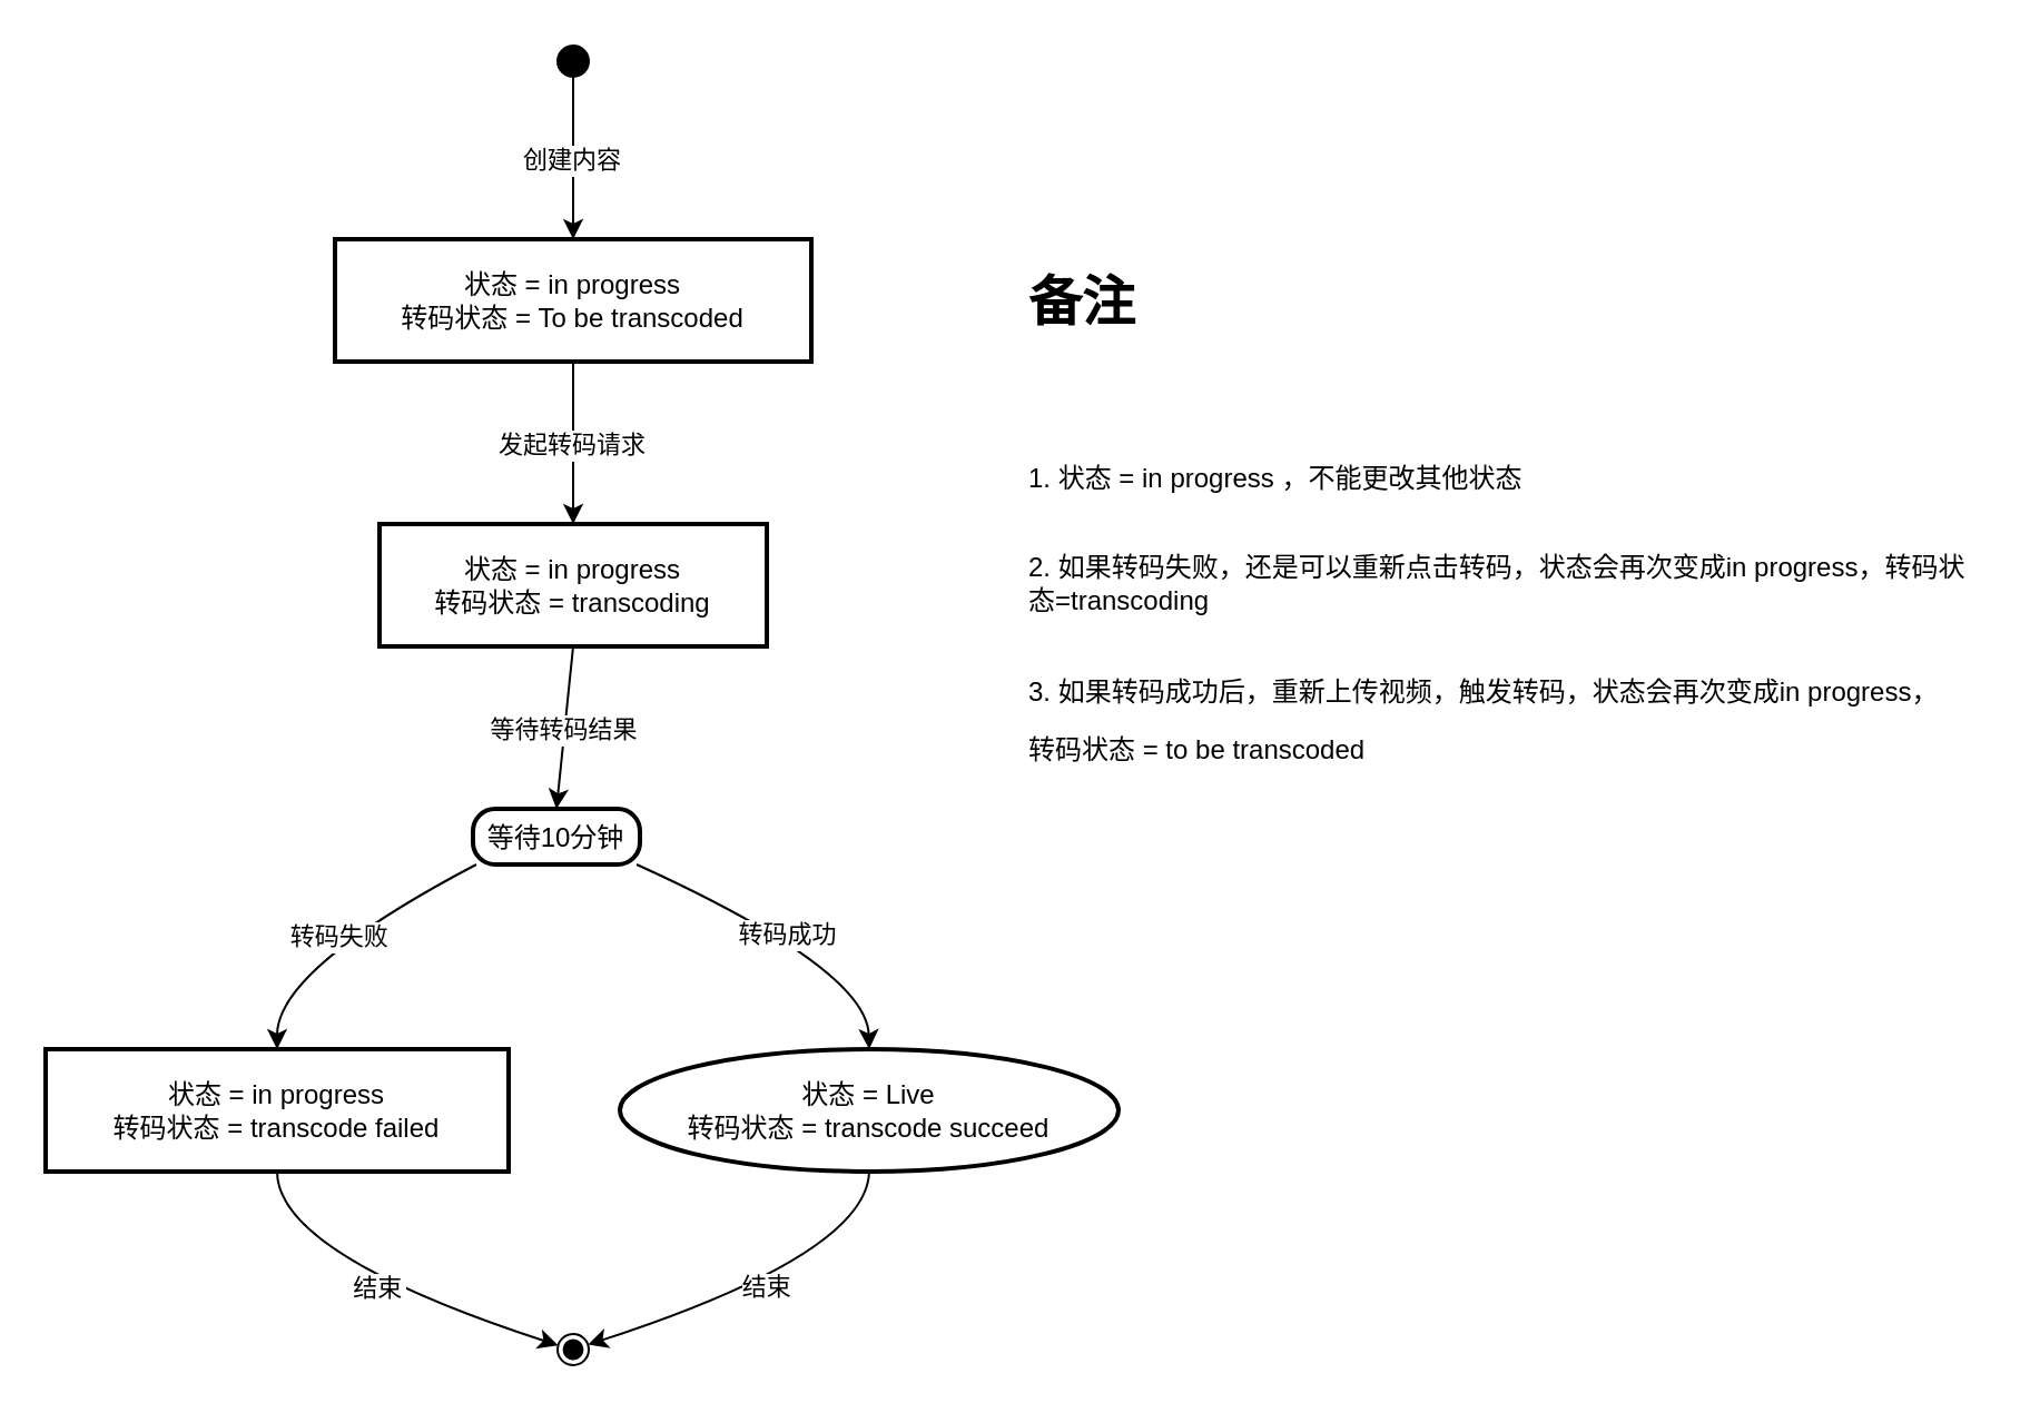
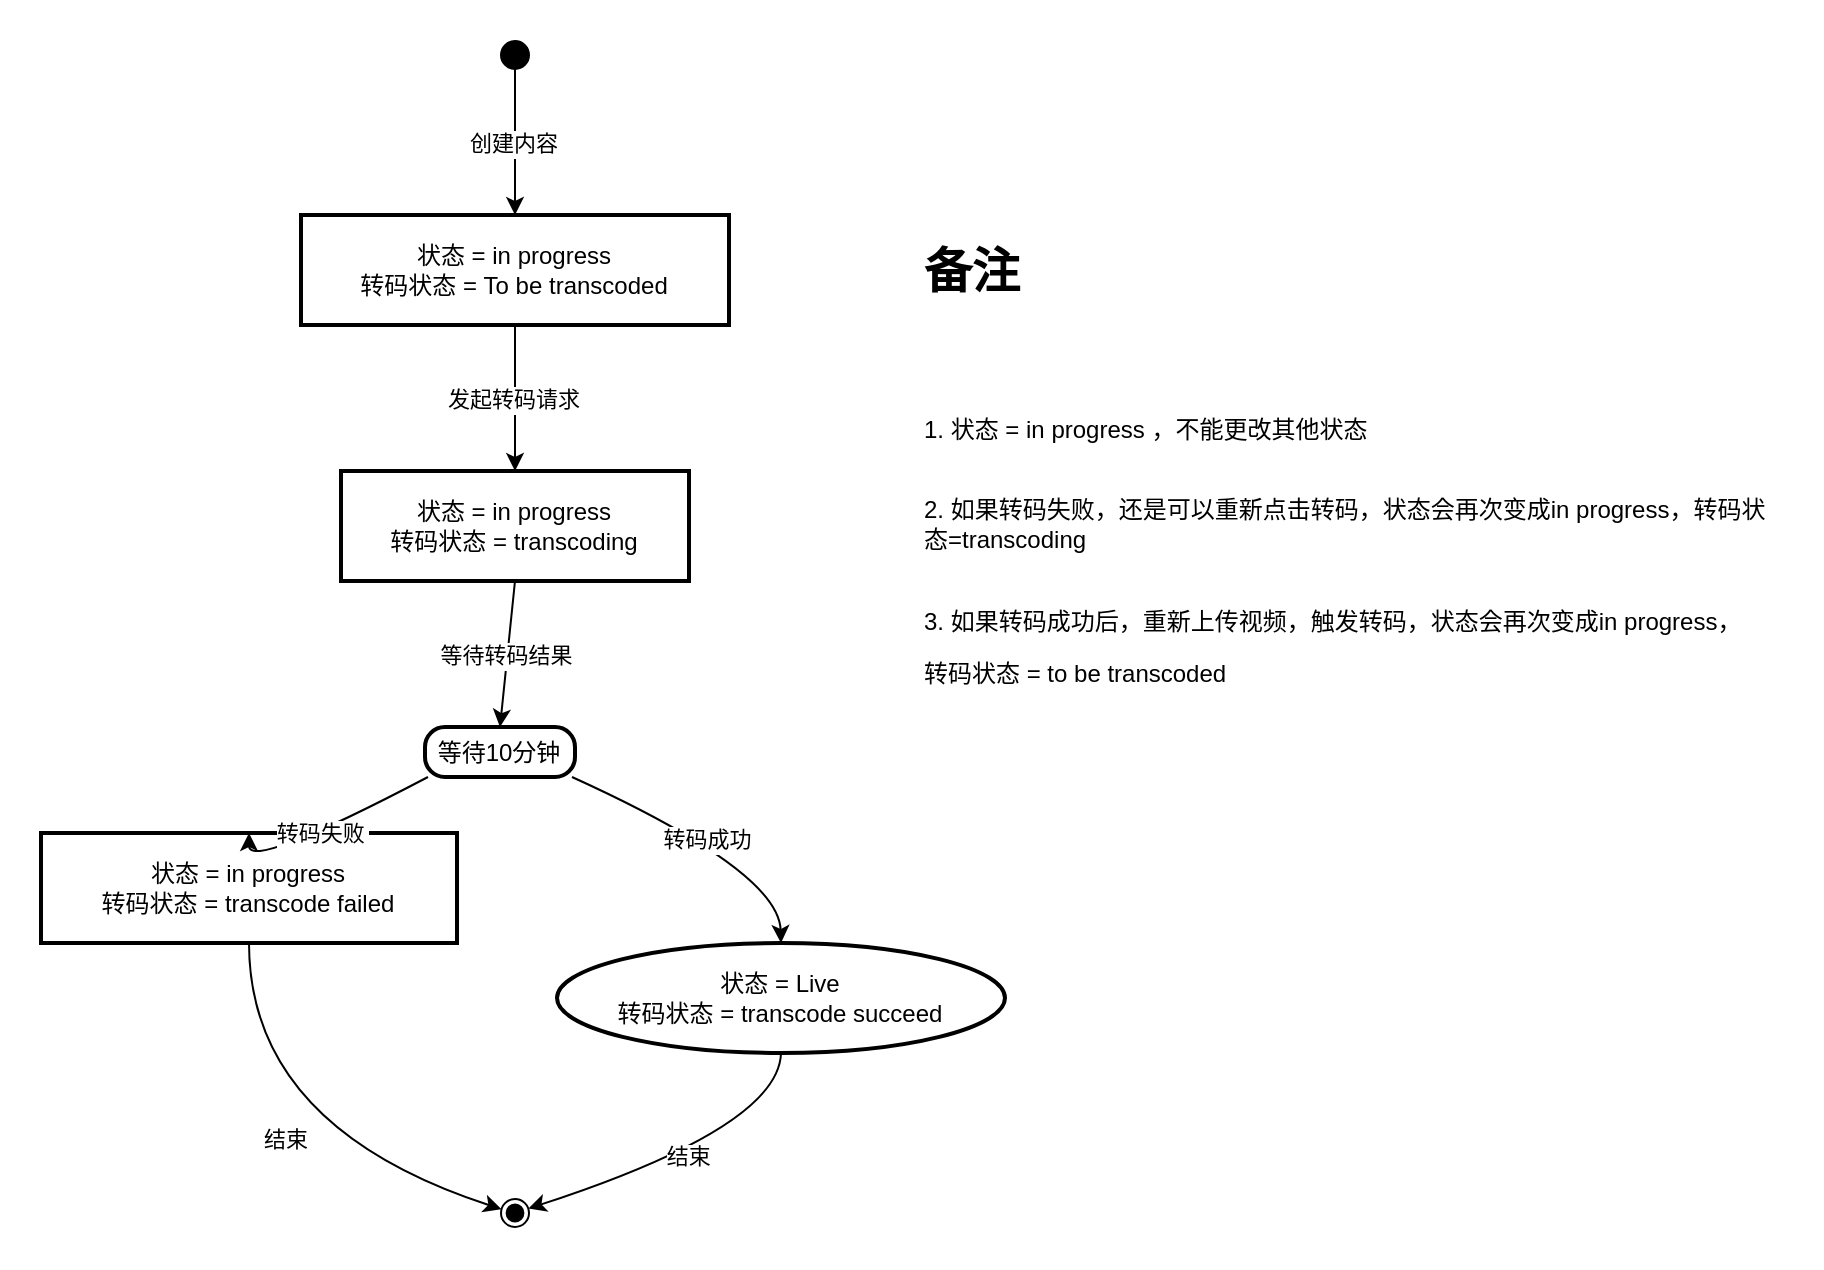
  <mxCell id="0" />
  <mxCell id="1" parent="0" />
  <mxCell id="2" value="" style="ellipse;fillColor=strokeColor;" vertex="1" parent="1"><mxGeometry x="250" y="20" width="14" height="14" as="geometry" /></mxCell>
  <mxCell id="3" value="状态 = in progress&#10;转码状态 = To be transcoded" style="whiteSpace=wrap;strokeWidth=2;" vertex="1" parent="1"><mxGeometry x="150" y="107" width="214" height="55" as="geometry" /></mxCell>
  <mxCell id="4" value="状态 = in progress&#10;转码状态 = transcoding" style="whiteSpace=wrap;strokeWidth=2;" vertex="1" parent="1"><mxGeometry x="170" y="235" width="174" height="55" as="geometry" /></mxCell>
  <mxCell id="5" value="等待10分钟" style="rounded=1;arcSize=40;strokeWidth=2" vertex="1" parent="1"><mxGeometry x="212" y="363" width="75" height="25" as="geometry" /></mxCell>
- <mxCell id="6" value="状态 = in progress&#10;转码状态 = transcode failed" style="whiteSpace=wrap;strokeWidth=2;" vertex="1" parent="1"><mxGeometry x="20" y="471" width="208" height="55" as="geometry" /></mxCell>
+ <mxCell id="6" value="状态 = in progress&#10;转码状态 = transcode failed" style="whiteSpace=wrap;strokeWidth=2;" vertex="1" parent="1"><mxGeometry x="20" y="416" width="208" height="55" as="geometry" /></mxCell>
  <mxCell id="7" value="状态 = Live&#10;转码状态 = transcode succeed" style="ellipse;whiteSpace=wrap;strokeWidth=2;" vertex="1" parent="1"><mxGeometry x="278" y="471" width="224" height="55" as="geometry" /></mxCell>
  <mxCell id="8" value="" style="ellipse;shape=endState;fillColor=strokeColor;" vertex="1" parent="1"><mxGeometry x="250" y="599" width="14" height="14" as="geometry" /></mxCell>
  <mxCell id="9" value="创建内容" style="curved=1;startArrow=none;;exitX=0.47;exitY=1;entryX=0.5;entryY=0;rounded=0;" edge="1" parent="1" source="2" target="3"><mxGeometry relative="1" as="geometry"><Array as="points" /></mxGeometry></mxCell>
  <mxCell id="10" value="发起转码请求" style="curved=1;startArrow=none;;exitX=0.5;exitY=1;entryX=0.5;entryY=0;rounded=0;" edge="1" parent="1" source="3" target="4"><mxGeometry relative="1" as="geometry"><Array as="points" /></mxGeometry></mxCell>
  <mxCell id="11" value="等待转码结果" style="curved=1;startArrow=none;;exitX=0.5;exitY=1;entryX=0.5;entryY=0;rounded=0;" edge="1" parent="1" source="4" target="5"><mxGeometry relative="1" as="geometry"><Array as="points" /></mxGeometry></mxCell>
  <mxCell id="12" value="转码失败" style="curved=1;startArrow=none;;exitX=0.02;exitY=1;entryX=0.5;entryY=0;rounded=0;" edge="1" parent="1" source="5" target="6"><mxGeometry relative="1" as="geometry"><Array as="points"><mxPoint x="124" y="435" /></Array></mxGeometry></mxCell>
  <mxCell id="13" value="转码成功" style="curved=1;startArrow=none;;exitX=0.98;exitY=1;entryX=0.5;entryY=0;rounded=0;" edge="1" parent="1" source="5" target="7"><mxGeometry relative="1" as="geometry"><Array as="points"><mxPoint x="389" y="435" /></Array></mxGeometry></mxCell>
  <mxCell id="14" value="结束" style="curved=1;startArrow=none;;exitX=0.5;exitY=1;entryX=-0.03;entryY=0.34;rounded=0;" edge="1" parent="1" source="6" target="8"><mxGeometry relative="1" as="geometry"><Array as="points"><mxPoint x="124" y="563" /></Array></mxGeometry></mxCell>
  <mxCell id="15" value="结束" style="curved=1;startArrow=none;;exitX=0.5;exitY=1;entryX=0.97;entryY=0.34;rounded=0;" edge="1" parent="1" source="7" target="8"><mxGeometry relative="1" as="geometry"><Array as="points"><mxPoint x="389" y="563" /></Array></mxGeometry></mxCell>
  <mxCell id="16" value="&lt;h1 style=&quot;margin-top: 0px;&quot;&gt;备注&lt;/h1&gt;&lt;article data-clipboard-cangjie=&quot;[&amp;quot;root&amp;quot;,{&amp;quot;copyFrom&amp;quot;:&amp;quot;im-native&amp;quot;},[&amp;quot;p&amp;quot;,{},[&amp;quot;span&amp;quot;,{&amp;quot;data-type&amp;quot;:&amp;quot;text&amp;quot;},[&amp;quot;span&amp;quot;,{&amp;quot;data-type&amp;quot;:&amp;quot;leaf&amp;quot;},&amp;quot;1. 状态 = in progress ，不能更改其他状态&amp;quot;]]],[&amp;quot;p&amp;quot;,{},[&amp;quot;span&amp;quot;,{&amp;quot;data-type&amp;quot;:&amp;quot;text&amp;quot;},[&amp;quot;span&amp;quot;,{&amp;quot;data-type&amp;quot;:&amp;quot;leaf&amp;quot;},&amp;quot;2. 如果转码失败，还是可以重新点击转码，状态会再次变成in progress，转码状态=transcoding&amp;quot;]]],[&amp;quot;p&amp;quot;,{},[&amp;quot;span&amp;quot;,{&amp;quot;data-type&amp;quot;:&amp;quot;text&amp;quot;},[&amp;quot;span&amp;quot;,{&amp;quot;data-type&amp;quot;:&amp;quot;leaf&amp;quot;},&amp;quot;3. 如果转码成功后，重新上传视频，状态会再次变成in progress，转码状态 = to be transcoded&amp;quot;]]]]&quot; class=&quot;4ever-article&quot;&gt;&lt;br&gt;&lt;p&gt;&lt;br&gt;1.&amp;nbsp;状态&amp;nbsp;=&amp;nbsp;in&amp;nbsp;progress&amp;nbsp;，不能更改其他状态&lt;br&gt;&lt;/p&gt;&lt;p&gt;&lt;br&gt;2.&amp;nbsp;如果转码失败，还是可以重新点击转码，状态会再次变成in&amp;nbsp;progress，转码状态=transcoding&lt;br&gt;&lt;/p&gt;&lt;p&gt;&lt;br&gt;3.&amp;nbsp;如果转码成功后，重新上传视频，触发转码，状态会再次变成in&amp;nbsp;progress，&lt;/p&gt;&lt;p&gt;转码状态&amp;nbsp;=&amp;nbsp;to&amp;nbsp;be&amp;nbsp;transcoded&lt;/p&gt;&lt;/article&gt;" style="text;html=1;whiteSpace=wrap;overflow=hidden;rounded=0;" vertex="1" parent="1"><mxGeometry x="460" y="115" width="430" height="255" as="geometry" /></mxCell>
